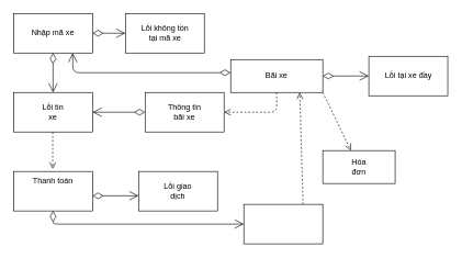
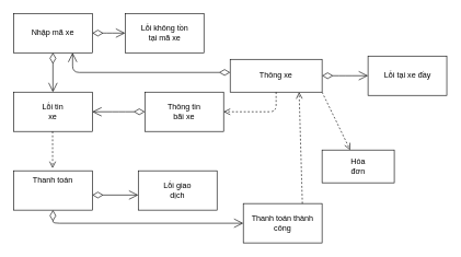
  <mxCell id="0" />
  <mxCell id="1" parent="0" />
  <mxCell id="2" value="" style="group" parent="1" vertex="1" connectable="0"><mxGeometry x="350" y="90" width="140" height="50" as="geometry" /></mxCell>
  <mxCell id="3" value="" style="rounded=0;whiteSpace=wrap;html=1;" parent="2" vertex="1"><mxGeometry width="140" height="50" as="geometry" /></mxCell>
- <mxCell id="4" value="Bãi xe" style="text;html=1;strokeColor=none;fillColor=none;align=center;verticalAlign=middle;whiteSpace=wrap;rounded=0;" parent="2" vertex="1"><mxGeometry x="30" y="12.5" width="80" height="25" as="geometry" /></mxCell>
+ <mxCell id="4" value="Thông xe" style="text;html=1;strokeColor=none;fillColor=none;align=center;verticalAlign=middle;whiteSpace=wrap;rounded=0;" parent="2" vertex="1"><mxGeometry x="30" y="12.5" width="80" height="25" as="geometry" /></mxCell>
  <mxCell id="5" value="" style="group" parent="1" vertex="1" connectable="0"><mxGeometry x="220" y="140" width="120" height="60" as="geometry" /></mxCell>
  <mxCell id="6" value="" style="rounded=0;whiteSpace=wrap;html=1;" parent="5" vertex="1"><mxGeometry width="120" height="60" as="geometry" /></mxCell>
  <mxCell id="7" value="Thông tin bãi xe" style="text;html=1;strokeColor=none;fillColor=none;align=center;verticalAlign=middle;whiteSpace=wrap;rounded=0;" parent="5" vertex="1"><mxGeometry x="25" y="20" width="70" height="20" as="geometry" /></mxCell>
  <mxCell id="8" value="" style="group" parent="1" vertex="1" connectable="0"><mxGeometry x="20" y="140" width="120" height="60" as="geometry" /></mxCell>
  <mxCell id="9" value="" style="rounded=0;whiteSpace=wrap;html=1;" parent="8" vertex="1"><mxGeometry width="120" height="60" as="geometry" /></mxCell>
  <mxCell id="10" value="Lỗi tin xe" style="text;html=1;strokeColor=none;fillColor=none;align=center;verticalAlign=middle;whiteSpace=wrap;rounded=0;" parent="8" vertex="1"><mxGeometry x="35" y="20" width="50" height="20" as="geometry" /></mxCell>
  <mxCell id="11" value="" style="group" parent="1" vertex="1" connectable="0"><mxGeometry x="190" y="20" width="120" height="60" as="geometry" /></mxCell>
  <mxCell id="12" value="" style="rounded=0;whiteSpace=wrap;html=1;" parent="11" vertex="1"><mxGeometry width="120" height="60" as="geometry" /></mxCell>
  <mxCell id="13" value="Lỗi không tồn tại mã xe" style="text;html=1;strokeColor=none;fillColor=none;align=center;verticalAlign=middle;whiteSpace=wrap;rounded=0;" parent="11" vertex="1"><mxGeometry x="22.5" y="25" width="75" height="10" as="geometry" /></mxCell>
  <mxCell id="14" value="" style="group" parent="1" vertex="1" connectable="0"><mxGeometry x="20" y="20" width="120" height="60" as="geometry" /></mxCell>
  <mxCell id="15" value="" style="rounded=0;whiteSpace=wrap;html=1;" parent="14" vertex="1"><mxGeometry width="120" height="60" as="geometry" /></mxCell>
  <mxCell id="16" value="Nhập mã xe" style="text;html=1;strokeColor=none;fillColor=none;align=center;verticalAlign=middle;whiteSpace=wrap;rounded=0;" parent="14" vertex="1"><mxGeometry x="25" y="20" width="70" height="20" as="geometry" /></mxCell>
  <mxCell id="17" value="" style="group" parent="1" vertex="1" connectable="0"><mxGeometry x="560" y="85" width="120" height="60" as="geometry" /></mxCell>
  <mxCell id="18" value="" style="rounded=0;whiteSpace=wrap;html=1;" parent="17" vertex="1"><mxGeometry width="120" height="60" as="geometry" /></mxCell>
  <mxCell id="19" value="Lỗi tại xe đầy" style="text;html=1;strokeColor=none;fillColor=none;align=center;verticalAlign=middle;whiteSpace=wrap;rounded=0;" parent="17" vertex="1"><mxGeometry x="17.5" y="20" width="85" height="20" as="geometry" /></mxCell>
  <mxCell id="20" value="" style="group" parent="1" vertex="1" connectable="0"><mxGeometry x="490" y="220" width="110" height="50" as="geometry" /></mxCell>
  <mxCell id="21" value="" style="rounded=0;whiteSpace=wrap;html=1;" parent="20" vertex="1"><mxGeometry y="8.333" width="110" height="50" as="geometry" /></mxCell>
  <mxCell id="22" value="Hóa đơn" style="text;html=1;strokeColor=none;fillColor=none;align=center;verticalAlign=middle;whiteSpace=wrap;rounded=0;" parent="20" vertex="1"><mxGeometry x="32.083" y="24.997" width="45.833" height="16.667" as="geometry" /></mxCell>
  <mxCell id="23" value="" style="group" parent="1" vertex="1" connectable="0"><mxGeometry x="20" y="260" width="120" height="60" as="geometry" /></mxCell>
  <mxCell id="24" value="" style="rounded=0;whiteSpace=wrap;html=1;" parent="23" vertex="1"><mxGeometry width="120" height="60" as="geometry" /></mxCell>
  <mxCell id="25" value="Thanh toán" style="text;html=1;strokeColor=none;fillColor=none;align=center;verticalAlign=middle;whiteSpace=wrap;rounded=0;" parent="23" vertex="1"><mxGeometry x="25" y="5" width="70" height="20" as="geometry" /></mxCell>
  <mxCell id="26" value="" style="group" parent="1" vertex="1" connectable="0"><mxGeometry x="210" y="260" width="120" height="60" as="geometry" /></mxCell>
  <mxCell id="27" value="" style="rounded=0;whiteSpace=wrap;html=1;" parent="26" vertex="1"><mxGeometry width="120" height="60" as="geometry" /></mxCell>
  <mxCell id="28" value="Lỗi giao dịch" style="text;html=1;strokeColor=none;fillColor=none;align=center;verticalAlign=middle;whiteSpace=wrap;rounded=0;" parent="26" vertex="1"><mxGeometry x="30" y="20" width="60" height="20" as="geometry" /></mxCell>
  <mxCell id="29" value="" style="endArrow=open;html=1;endSize=12;startArrow=diamondThin;startSize=14;startFill=0;edgeStyle=orthogonalEdgeStyle;align=left;verticalAlign=bottom;entryX=0;entryY=0.5;entryDx=0;entryDy=0;exitX=1;exitY=0.5;exitDx=0;exitDy=0;" parent="1" source="15" target="12" edge="1"><mxGeometry x="-1" y="3" relative="1" as="geometry"><mxPoint x="310" y="235" as="sourcePoint" /><mxPoint x="120" y="90" as="targetPoint" /><Array as="points"><mxPoint x="160" y="50" /><mxPoint x="160" y="50" /></Array></mxGeometry></mxCell>
  <mxCell id="30" value="" style="html=1;verticalAlign=bottom;endArrow=open;dashed=1;endSize=8;entryX=0.25;entryY=0;entryDx=0;entryDy=0;" parent="1" edge="1"><mxGeometry x="-0.072" y="41" relative="1" as="geometry"><mxPoint x="79.5" y="200" as="sourcePoint" /><mxPoint x="79.5" y="256" as="targetPoint" /><mxPoint as="offset" /></mxGeometry></mxCell>
  <mxCell id="31" value="" style="endArrow=open;html=1;endSize=12;startArrow=diamondThin;startSize=14;startFill=0;edgeStyle=orthogonalEdgeStyle;align=left;verticalAlign=bottom;entryX=0;entryY=0.65;entryDx=0;entryDy=0;entryPerimeter=0;" parent="1" edge="1"><mxGeometry x="-1" y="3" relative="1" as="geometry"><mxPoint x="140" y="297" as="sourcePoint" /><mxPoint x="210" y="297" as="targetPoint" /></mxGeometry></mxCell>
  <mxCell id="32" value="" style="html=1;verticalAlign=bottom;endArrow=open;dashed=1;endSize=8;exitX=0.5;exitY=1;exitDx=0;exitDy=0;" parent="1" source="3" edge="1"><mxGeometry x="-0.072" y="41" relative="1" as="geometry"><mxPoint x="140" y="130" as="sourcePoint" /><mxPoint x="340" y="170" as="targetPoint" /><mxPoint as="offset" /><Array as="points"><mxPoint x="420" y="170" /></Array></mxGeometry></mxCell>
  <mxCell id="33" value="" style="endArrow=open;html=1;endSize=12;startArrow=diamondThin;startSize=14;startFill=0;edgeStyle=orthogonalEdgeStyle;align=left;verticalAlign=bottom;entryX=0.75;entryY=1;entryDx=0;entryDy=0;" parent="1" target="15" edge="1"><mxGeometry x="-1" y="3" relative="1" as="geometry"><mxPoint x="350" y="110" as="sourcePoint" /><mxPoint x="230" y="110" as="targetPoint" /><Array as="points"><mxPoint x="110" y="110" /></Array></mxGeometry></mxCell>
  <mxCell id="34" value="" style="endArrow=open;html=1;endSize=12;startArrow=diamondThin;startSize=14;startFill=0;edgeStyle=orthogonalEdgeStyle;align=left;verticalAlign=bottom;exitX=1;exitY=0.5;exitDx=0;exitDy=0;" parent="1" source="3" edge="1"><mxGeometry x="-1" y="3" relative="1" as="geometry"><mxPoint x="540" y="115" as="sourcePoint" /><mxPoint x="560" y="115" as="targetPoint" /><Array as="points" /></mxGeometry></mxCell>
  <mxCell id="35" value="" style="group" parent="1" vertex="1" connectable="0"><mxGeometry x="370" y="310" width="120" height="60" as="geometry" /></mxCell>
  <mxCell id="36" value="" style="rounded=0;whiteSpace=wrap;html=1;" parent="35" vertex="1"><mxGeometry width="120" height="60" as="geometry" /></mxCell>
+ <mxCell id="37" value="Thanh toán thành công" style="text;html=1;strokeColor=none;fillColor=none;align=center;verticalAlign=middle;whiteSpace=wrap;rounded=0;" parent="35" vertex="1"><mxGeometry x="10" y="20" width="100" height="20" as="geometry" /></mxCell>
  <mxCell id="38" value="" style="html=1;verticalAlign=bottom;endArrow=open;dashed=1;endSize=8;exitX=1;exitY=1;exitDx=0;exitDy=0;" parent="1" edge="1" target="21" source="3"><mxGeometry x="-0.072" y="41" relative="1" as="geometry"><mxPoint x="599.5" y="145" as="sourcePoint" /><mxPoint x="600" y="230" as="targetPoint" /><Array as="points" /><mxPoint as="offset" /></mxGeometry></mxCell>
  <mxCell id="39" value="" style="endArrow=open;html=1;endSize=12;startArrow=diamondThin;startSize=14;startFill=0;edgeStyle=orthogonalEdgeStyle;align=left;verticalAlign=bottom;entryX=0.5;entryY=0;entryDx=0;entryDy=0;exitX=0.5;exitY=1;exitDx=0;exitDy=0;" edge="1" parent="1" source="15" target="9"><mxGeometry x="-1" y="3" relative="1" as="geometry"><mxPoint x="150" y="60" as="sourcePoint" /><mxPoint x="200" y="60" as="targetPoint" /><Array as="points" /></mxGeometry></mxCell>
  <mxCell id="40" value="" style="endArrow=open;html=1;endSize=12;startArrow=diamondThin;startSize=14;startFill=0;edgeStyle=orthogonalEdgeStyle;align=left;verticalAlign=bottom;entryX=0;entryY=0.5;entryDx=0;entryDy=0;exitX=0.5;exitY=1;exitDx=0;exitDy=0;" edge="1" parent="1" source="24" target="36"><mxGeometry x="-1" y="3" relative="1" as="geometry"><mxPoint x="150" y="307" as="sourcePoint" /><mxPoint x="220" y="307" as="targetPoint" /></mxGeometry></mxCell>
  <mxCell id="41" value="" style="html=1;verticalAlign=bottom;endArrow=open;dashed=1;endSize=8;exitX=0.75;exitY=0;exitDx=0;exitDy=0;entryX=0.75;entryY=1;entryDx=0;entryDy=0;" edge="1" parent="1" source="36" target="3"><mxGeometry x="-0.072" y="41" relative="1" as="geometry"><mxPoint x="500" y="150" as="sourcePoint" /><mxPoint x="542.868" y="238.333" as="targetPoint" /><Array as="points" /><mxPoint as="offset" /></mxGeometry></mxCell>
  <mxCell id="42" value="" style="endArrow=open;html=1;endSize=12;startArrow=diamondThin;startSize=14;startFill=0;edgeStyle=orthogonalEdgeStyle;align=left;verticalAlign=bottom;exitX=0;exitY=0.5;exitDx=0;exitDy=0;" edge="1" parent="1" source="6"><mxGeometry x="-1" y="3" relative="1" as="geometry"><mxPoint x="225" y="140" as="sourcePoint" /><mxPoint x="140" y="170" as="targetPoint" /><Array as="points" /></mxGeometry></mxCell>
